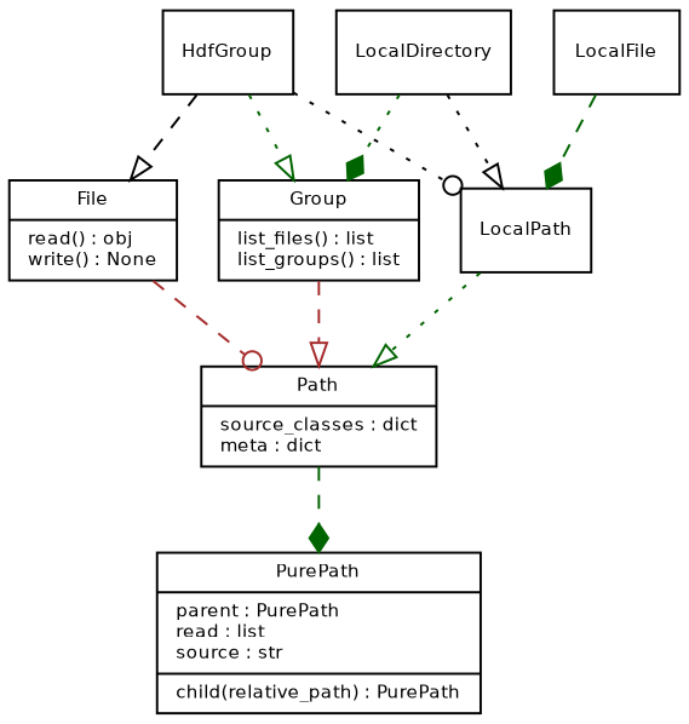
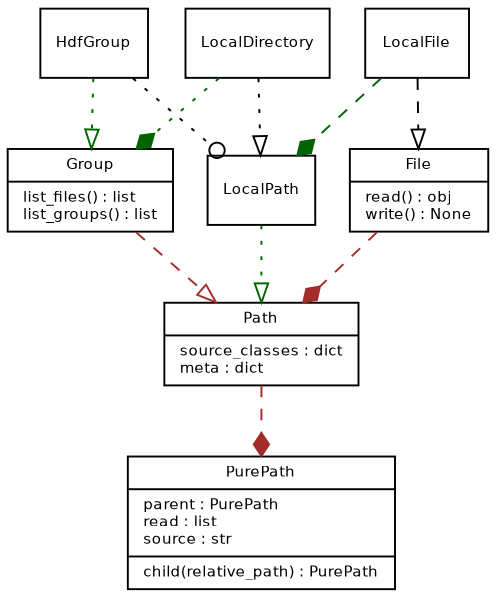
  digraph {
    fontname="Bitstream Vera Sans"
    fontsize=8
    node [fontname="Bitstream Vera Sans" fontsize=8 shape=record]
    edge [arrowhead=onormal color=darkgreen style=dashed]
    n1 [label="{PurePath|parent : PurePath\lread : list\lsource : str\l|child(relative_path) : PurePath\l}"]
    n2 [label="{Path|source_classes : dict\lmeta : dict\l}"]
    n3 [label="{Group|list_files() : list\llist_groups() : list\l}"]
    n4 [label="{File|read() : obj\lwrite() : None\l}"]
    LocalPath
    LocalFile
    LocalDirectory
    HdfGroup
-   n2 -> n1 [arrowhead=diamond]
+   n2 -> n1 [arrowhead=diamond color=brown]
    n3 -> n2 [color=brown]
-   n4 -> n2 [arrowhead=odot color=brown]
+   n4 -> n2 [arrowhead=diamond color=brown]
    LocalPath -> n2 [style=dotted]
-   HdfGroup -> n4 [color=black]
+   LocalFile -> n4 [color=black]
    LocalFile -> LocalPath [arrowhead=diamond]
    LocalDirectory -> n3 [arrowhead=diamond style=dotted]
    LocalDirectory -> LocalPath [color=black style=dotted]
    HdfGroup -> n3 [style=dotted]
    HdfGroup -> LocalPath [arrowhead=odot color=black style=dotted]
  }
